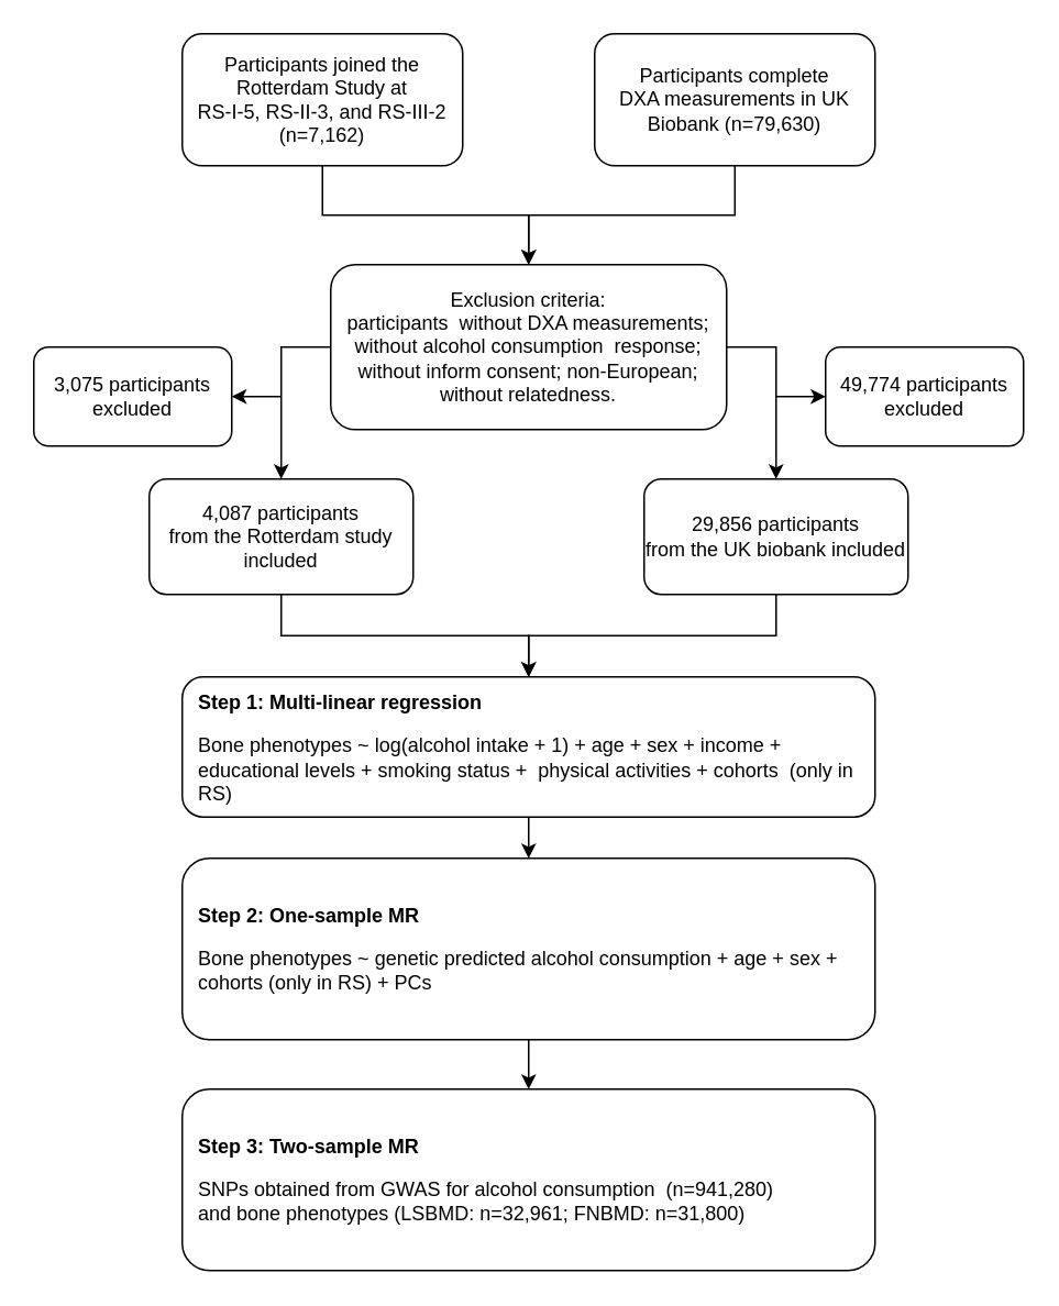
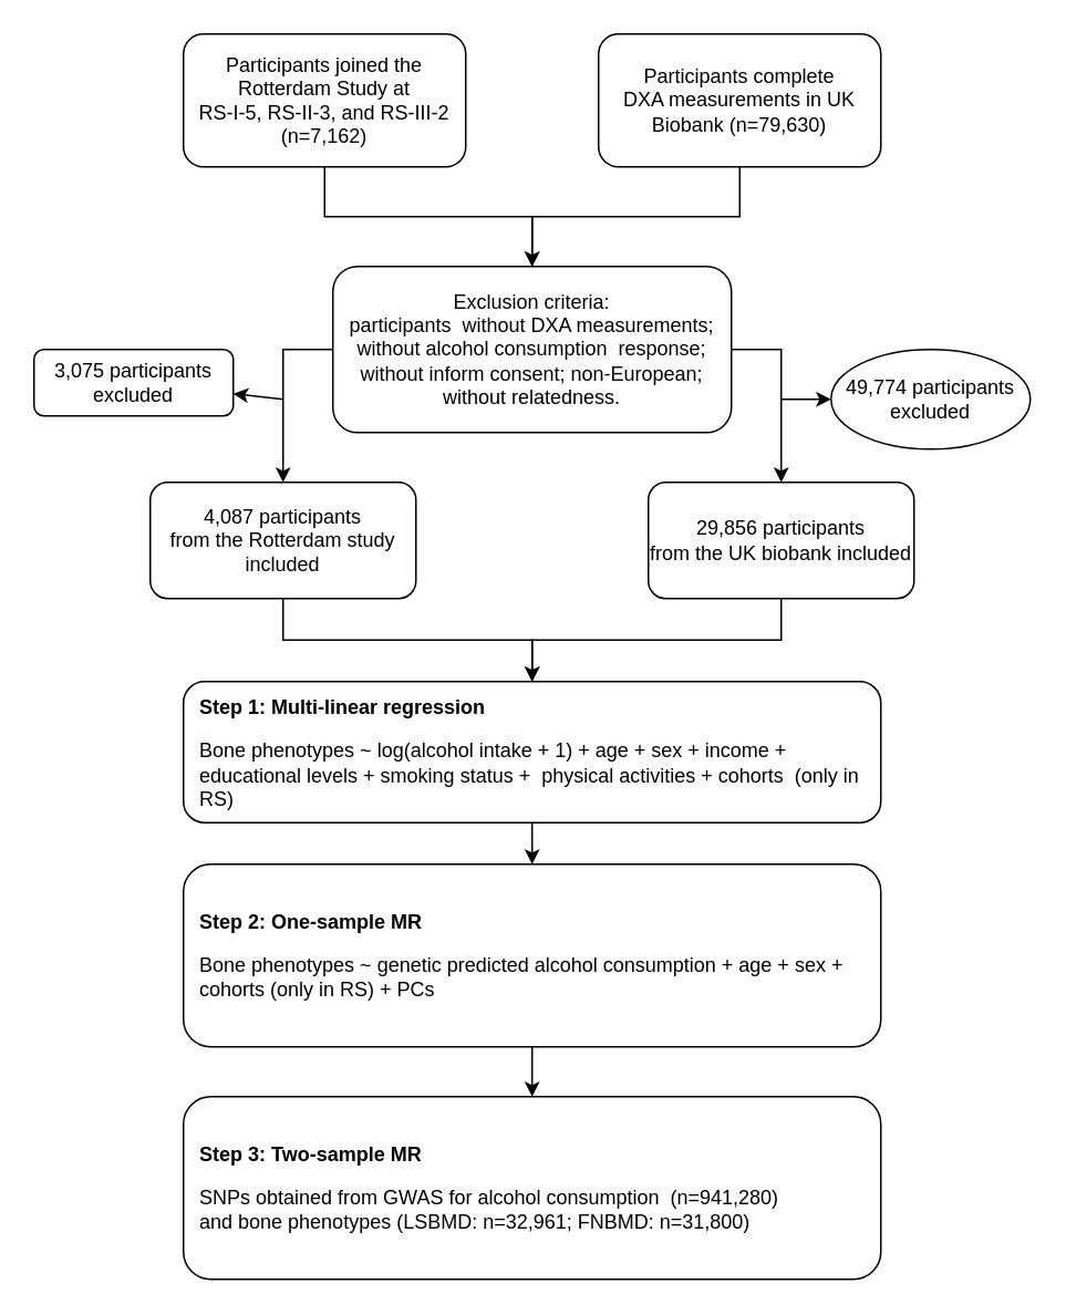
  <mxCell id="0" />
  <mxCell id="1" parent="0" />
  <mxCell id="2" value="" style="edgeStyle=orthogonalEdgeStyle;rounded=0;orthogonalLoop=1;jettySize=auto;html=1;" edge="1" parent="1" source="3" target="8"><mxGeometry relative="1" as="geometry" /></mxCell>
  <mxCell id="3" value="&lt;p align=&quot;center&quot; class=&quot;MsoNormal&quot;&gt;&lt;span lang=&quot;EN-AU&quot;&gt;Participants&lt;/span&gt;&lt;span lang=&quot;EN-AU&quot;&gt; &lt;/span&gt;&lt;span lang=&quot;EN-AU&quot;&gt;joined the Rotterdam Study at&lt;br/&gt;RS-I-5, RS-II-3, and RS-III-2 (n=7,162)&lt;/span&gt;&lt;span lang=&quot;EN-AU&quot;&gt; &lt;/span&gt;&lt;/p&gt;" style="rounded=1;whiteSpace=wrap;html=1;" vertex="1" parent="1"><mxGeometry x="110" y="20" width="170" height="80" as="geometry" /></mxCell>
  <mxCell id="4" value="" style="edgeStyle=orthogonalEdgeStyle;rounded=0;orthogonalLoop=1;jettySize=auto;html=1;" edge="1" parent="1" source="5" target="8"><mxGeometry relative="1" as="geometry" /></mxCell>
  <mxCell id="5" value="&lt;p align=&quot;center&quot; class=&quot;MsoNormal&quot;&gt;Participants complete&lt;br/&gt;DXA measurements in UK Biobank (n=79,630)&lt;/p&gt;" style="rounded=1;whiteSpace=wrap;html=1;" vertex="1" parent="1"><mxGeometry x="360" y="20" width="170" height="80" as="geometry" /></mxCell>
  <mxCell id="6" value="" style="edgeStyle=orthogonalEdgeStyle;rounded=0;orthogonalLoop=1;jettySize=auto;html=1;exitX=0;exitY=0.5;exitDx=0;exitDy=0;" edge="1" parent="1" source="8" target="10"><mxGeometry relative="1" as="geometry" /></mxCell>
  <mxCell id="7" value="" style="edgeStyle=orthogonalEdgeStyle;rounded=0;orthogonalLoop=1;jettySize=auto;html=1;exitX=1;exitY=0.5;exitDx=0;exitDy=0;" edge="1" parent="1" source="8" target="12"><mxGeometry relative="1" as="geometry" /></mxCell>
  <mxCell id="8" value="&lt;p align=&quot;center&quot; class=&quot;MsoNormal&quot;&gt;Exclusion criteria:&lt;br/&gt;participants&amp;nbsp; without DXA measurements;&lt;br/&gt;without alcohol consumption&amp;nbsp; response;&lt;br/&gt;without inform consent; non-European; without relatedness.&lt;/p&gt;" style="whiteSpace=wrap;html=1;rounded=1;" vertex="1" parent="1"><mxGeometry x="200" y="160" width="240" height="100" as="geometry" /></mxCell>
  <mxCell id="9" value="" style="edgeStyle=orthogonalEdgeStyle;rounded=0;orthogonalLoop=1;jettySize=auto;html=1;" edge="1" parent="1" source="10" target="18"><mxGeometry relative="1" as="geometry" /></mxCell>
  <mxCell id="10" value="&lt;p align=&quot;center&quot; class=&quot;MsoNormal&quot;&gt;4,087 participants&lt;br/&gt;from the Rotterdam study included&lt;/p&gt;" style="whiteSpace=wrap;html=1;rounded=1;" vertex="1" parent="1"><mxGeometry x="90" y="290" width="160" height="70" as="geometry" /></mxCell>
  <mxCell id="11" value="" style="edgeStyle=orthogonalEdgeStyle;rounded=0;orthogonalLoop=1;jettySize=auto;html=1;" edge="1" parent="1" source="12" target="18"><mxGeometry relative="1" as="geometry" /></mxCell>
  <mxCell id="12" value="&lt;p align=&quot;center&quot; class=&quot;MsoNormal&quot;&gt;29,856 participants&lt;br/&gt;from the UK biobank included&lt;/p&gt;" style="whiteSpace=wrap;html=1;rounded=1;" vertex="1" parent="1"><mxGeometry x="390" y="290" width="160" height="70" as="geometry" /></mxCell>
  <mxCell id="13" value="" style="endArrow=classic;html=1;rounded=0;" edge="1" parent="1" target="15"><mxGeometry width="50" height="50" relative="1" as="geometry"><mxPoint x="170" y="240" as="sourcePoint" /><mxPoint x="90" y="280" as="targetPoint" /></mxGeometry></mxCell>
  <mxCell id="14" value="" style="endArrow=classic;html=1;rounded=0;" edge="1" parent="1" target="16"><mxGeometry width="50" height="50" relative="1" as="geometry"><mxPoint x="470" y="240" as="sourcePoint" /><mxPoint x="560" y="280" as="targetPoint" /><Array as="points" /></mxGeometry></mxCell>
- <mxCell id="15" value="&lt;p align=&quot;center&quot; class=&quot;MsoNormal&quot;&gt;3,075 participants&lt;br/&gt;excluded&lt;/p&gt;" style="rounded=1;whiteSpace=wrap;html=1;" vertex="1" parent="1"><mxGeometry x="20" y="210" width="120" height="60" as="geometry" /></mxCell>
- <mxCell id="16" value="&lt;p align=&quot;center&quot; class=&quot;MsoNormal&quot;&gt;49,774 participants&lt;br/&gt;excluded&lt;/p&gt;" style="rounded=1;whiteSpace=wrap;html=1;" vertex="1" parent="1"><mxGeometry x="500" y="210" width="120" height="60" as="geometry" /></mxCell>
+ <mxCell id="15" value="&lt;p align=&quot;center&quot; class=&quot;MsoNormal&quot;&gt;3,075 participants&lt;br/&gt;excluded&lt;/p&gt;" style="rounded=1;whiteSpace=wrap;html=1;" vertex="1" parent="1"><mxGeometry x="20" y="210" width="120" height="40" as="geometry" /></mxCell>
+ <mxCell id="16" value="&lt;p align=&quot;center&quot; class=&quot;MsoNormal&quot;&gt;49,774 participants&lt;br/&gt;excluded&lt;/p&gt;" style="ellipse;whiteSpace=wrap;html=1;" vertex="1" parent="1"><mxGeometry x="500" y="210" width="120" height="60" as="geometry" /></mxCell>
  <mxCell id="17" value="" style="edgeStyle=orthogonalEdgeStyle;rounded=0;orthogonalLoop=1;jettySize=auto;html=1;" edge="1" parent="1" source="18" target="20"><mxGeometry relative="1" as="geometry" /></mxCell>
  <mxCell id="18" value="&lt;p class=&quot;MsoNormal&quot;&gt;&lt;/p&gt;&lt;div style=&quot;&quot;&gt;&lt;b&gt;&lt;span style=&quot;background-color: transparent; color: light-dark(rgb(0, 0, 0), rgb(255, 255, 255));&quot;&gt;Step 1: Multi-linear&amp;nbsp;&lt;/span&gt;&lt;span style=&quot;background-color: transparent; color: light-dark(rgb(0, 0, 0), rgb(255, 255, 255));&quot;&gt;regression&lt;/span&gt;&lt;/b&gt;&lt;/div&gt;&lt;p&gt;&lt;/p&gt;&lt;p class=&quot;MsoNormal&quot;&gt;Bone phenotypes ~ log(alcohol intake + 1) + age + sex + income + educational levels + smoking status + &amp;nbsp;physical activities + cohorts&amp;nbsp; (only in RS)&lt;/p&gt;" style="whiteSpace=wrap;html=1;rounded=1;align=left;spacing=10;" vertex="1" parent="1"><mxGeometry x="110" y="410" width="420" height="85" as="geometry" /></mxCell>
  <mxCell id="19" style="edgeStyle=orthogonalEdgeStyle;rounded=0;orthogonalLoop=1;jettySize=auto;html=1;" edge="1" parent="1" source="20" target="21"><mxGeometry relative="1" as="geometry" /></mxCell>
  <mxCell id="20" value="&lt;p class=&quot;MsoNormal&quot; style=&quot;&quot;&gt;&lt;/p&gt;&lt;div style=&quot;&quot;&gt;&lt;b style=&quot;background-color: transparent; color: light-dark(rgb(0, 0, 0), rgb(255, 255, 255));&quot;&gt;Step 2: One-sample&amp;nbsp;&lt;/b&gt;&lt;b style=&quot;background-color: transparent; color: light-dark(rgb(0, 0, 0), rgb(255, 255, 255));&quot;&gt;MR&lt;/b&gt;&lt;/div&gt;&lt;p&gt;&lt;/p&gt;&lt;p class=&quot;MsoNormal&quot; style=&quot;&quot;&gt;&lt;/p&gt;&lt;div style=&quot;&quot;&gt;&lt;span style=&quot;background-color: transparent; color: light-dark(rgb(0, 0, 0), rgb(255, 255, 255));&quot;&gt;&lt;font&gt;Bone phenotypes ~ genetic predicted alcohol consumption +&amp;nbsp;&lt;/font&gt;&lt;/span&gt;&lt;span style=&quot;background-color: transparent; color: light-dark(rgb(0, 0, 0), rgb(255, 255, 255));&quot;&gt;age + sex + cohorts (only in RS) + PCs&lt;/span&gt;&lt;/div&gt;&lt;p&gt;&lt;/p&gt;" style="whiteSpace=wrap;html=1;align=left;rounded=1;spacing=10;" vertex="1" parent="1"><mxGeometry x="110" y="520" width="420" height="110" as="geometry" /></mxCell>
  <mxCell id="21" value="&lt;p style=&quot;&quot; class=&quot;MsoNormal&quot;&gt;&lt;/p&gt;&lt;div style=&quot;&quot;&gt;&lt;b style=&quot;background-color: transparent; color: light-dark(rgb(0, 0, 0), rgb(255, 255, 255));&quot;&gt;Step 3: Two-sample MR&lt;/b&gt;&lt;/div&gt;&lt;p&gt;&lt;/p&gt;&lt;p style=&quot;&quot; class=&quot;MsoNormal&quot;&gt;&lt;/p&gt;&lt;div style=&quot;&quot;&gt;&lt;p class=&quot;MsoNormal&quot; style=&quot;&quot;&gt;SNPs obtained from GWAS for alcohol consumption&amp;nbsp; (n=941,280)&lt;br&gt;and bone phenotypes (LSBMD: n=32,961; FNBMD: n=31,800)&lt;/p&gt;&lt;/div&gt;&lt;p&gt;&lt;/p&gt;" style="whiteSpace=wrap;html=1;align=left;rounded=1;spacing=10;" vertex="1" parent="1"><mxGeometry x="110" y="660" width="420" height="110" as="geometry" /></mxCell>
